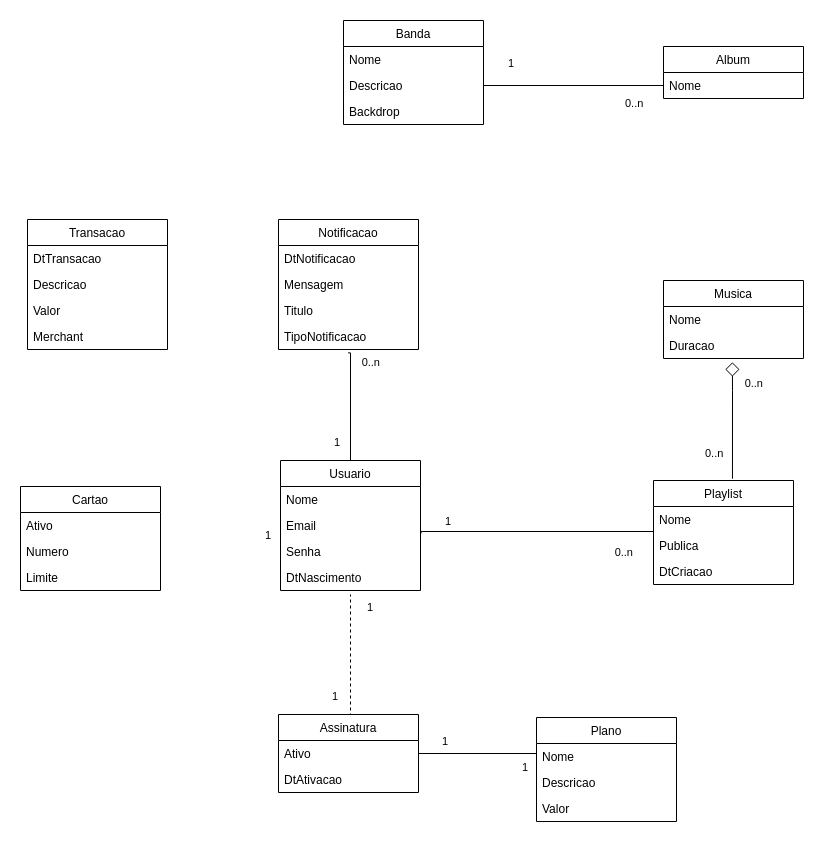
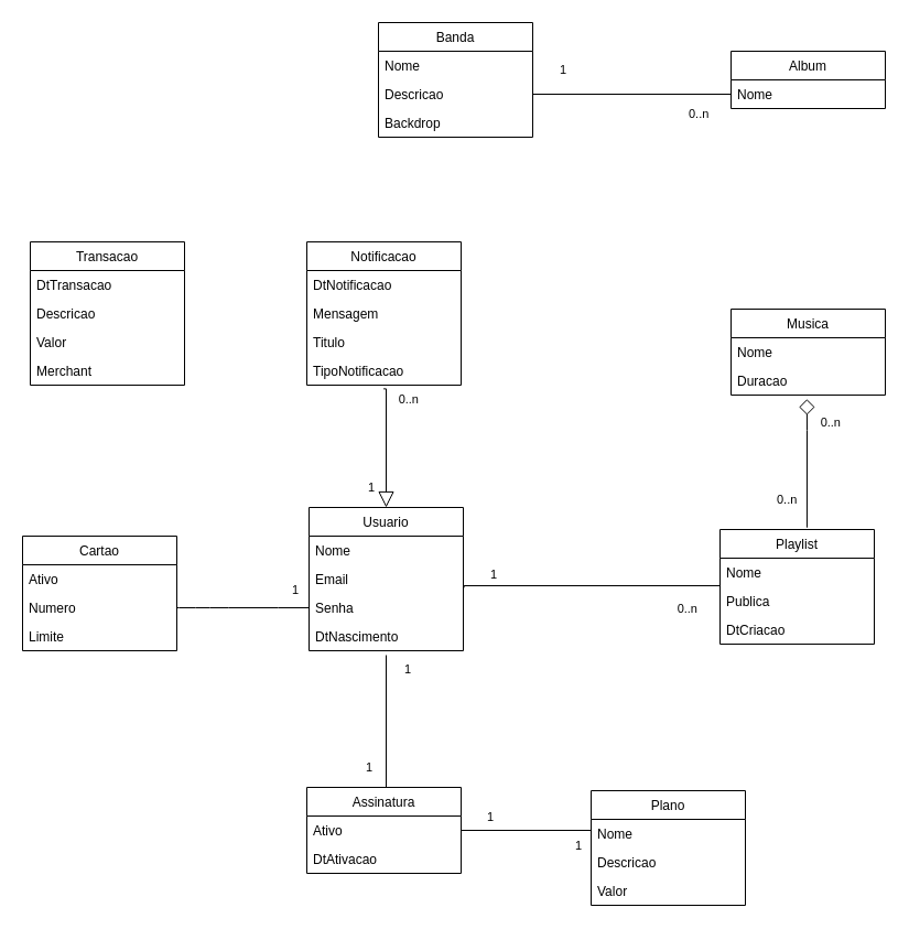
  <mxCell id="0" />
  <mxCell id="1" parent="0" />
  <mxCell id="2" value="Usuario" style="swimlane;fontStyle=0;childLayout=stackLayout;horizontal=1;startSize=26;fillColor=none;horizontalStack=0;resizeParent=1;resizeParentMax=0;resizeLast=0;collapsible=1;marginBottom=0;" parent="1" vertex="1"><mxGeometry x="280" y="460" width="140" height="130" as="geometry" /></mxCell>
  <mxCell id="3" value="Nome&#10;" style="text;strokeColor=none;fillColor=none;align=left;verticalAlign=top;spacingLeft=4;spacingRight=4;overflow=hidden;rotatable=0;points=[[0,0.5],[1,0.5]];portConstraint=eastwest;" parent="2" vertex="1"><mxGeometry y="26" width="140" height="26" as="geometry" /></mxCell>
  <mxCell id="4" value="Email" style="text;strokeColor=none;fillColor=none;align=left;verticalAlign=top;spacingLeft=4;spacingRight=4;overflow=hidden;rotatable=0;points=[[0,0.5],[1,0.5]];portConstraint=eastwest;" parent="2" vertex="1"><mxGeometry y="52" width="140" height="26" as="geometry" /></mxCell>
  <mxCell id="5" value="Senha" style="text;strokeColor=none;fillColor=none;align=left;verticalAlign=top;spacingLeft=4;spacingRight=4;overflow=hidden;rotatable=0;points=[[0,0.5],[1,0.5]];portConstraint=eastwest;" parent="2" vertex="1"><mxGeometry y="78" width="140" height="26" as="geometry" /></mxCell>
  <mxCell id="6" value="DtNascimento" style="text;strokeColor=none;fillColor=none;align=left;verticalAlign=top;spacingLeft=4;spacingRight=4;overflow=hidden;rotatable=0;points=[[0,0.5],[1,0.5]];portConstraint=eastwest;" vertex="1" parent="2"><mxGeometry y="104" width="140" height="26" as="geometry" /></mxCell>
  <mxCell id="7" value="Playlist" style="swimlane;fontStyle=0;childLayout=stackLayout;horizontal=1;startSize=26;fillColor=none;horizontalStack=0;resizeParent=1;resizeParentMax=0;resizeLast=0;collapsible=1;marginBottom=0;" parent="1" vertex="1"><mxGeometry x="653" y="480" width="140" height="104" as="geometry" /></mxCell>
  <mxCell id="8" value="Nome&#10;" style="text;strokeColor=none;fillColor=none;align=left;verticalAlign=top;spacingLeft=4;spacingRight=4;overflow=hidden;rotatable=0;points=[[0,0.5],[1,0.5]];portConstraint=eastwest;" parent="7" vertex="1"><mxGeometry y="26" width="140" height="26" as="geometry" /></mxCell>
  <mxCell id="9" value="Publica" style="text;strokeColor=none;fillColor=none;align=left;verticalAlign=top;spacingLeft=4;spacingRight=4;overflow=hidden;rotatable=0;points=[[0,0.5],[1,0.5]];portConstraint=eastwest;" vertex="1" parent="7"><mxGeometry y="52" width="140" height="26" as="geometry" /></mxCell>
  <mxCell id="10" value="DtCriacao" style="text;strokeColor=none;fillColor=none;align=left;verticalAlign=top;spacingLeft=4;spacingRight=4;overflow=hidden;rotatable=0;points=[[0,0.5],[1,0.5]];portConstraint=eastwest;" vertex="1" parent="7"><mxGeometry y="78" width="140" height="26" as="geometry" /></mxCell>
  <mxCell id="11" value="Banda" style="swimlane;fontStyle=0;childLayout=stackLayout;horizontal=1;startSize=26;fillColor=none;horizontalStack=0;resizeParent=1;resizeParentMax=0;resizeLast=0;collapsible=1;marginBottom=0;" parent="1" vertex="1"><mxGeometry x="343" y="20" width="140" height="104" as="geometry" /></mxCell>
  <mxCell id="12" value="Nome" style="text;strokeColor=none;fillColor=none;align=left;verticalAlign=top;spacingLeft=4;spacingRight=4;overflow=hidden;rotatable=0;points=[[0,0.5],[1,0.5]];portConstraint=eastwest;" parent="11" vertex="1"><mxGeometry y="26" width="140" height="26" as="geometry" /></mxCell>
  <mxCell id="13" value="Descricao" style="text;strokeColor=none;fillColor=none;align=left;verticalAlign=top;spacingLeft=4;spacingRight=4;overflow=hidden;rotatable=0;points=[[0,0.5],[1,0.5]];portConstraint=eastwest;" parent="11" vertex="1"><mxGeometry y="52" width="140" height="26" as="geometry" /></mxCell>
  <mxCell id="14" value="Backdrop" style="text;strokeColor=none;fillColor=none;align=left;verticalAlign=top;spacingLeft=4;spacingRight=4;overflow=hidden;rotatable=0;points=[[0,0.5],[1,0.5]];portConstraint=eastwest;" parent="11" vertex="1"><mxGeometry y="78" width="140" height="26" as="geometry" /></mxCell>
  <mxCell id="15" value="Album" style="swimlane;fontStyle=0;childLayout=stackLayout;horizontal=1;startSize=26;fillColor=none;horizontalStack=0;resizeParent=1;resizeParentMax=0;resizeLast=0;collapsible=1;marginBottom=0;" parent="1" vertex="1"><mxGeometry x="663" y="46" width="140" height="52" as="geometry"><mxRectangle x="470" y="380" width="70" height="30" as="alternateBounds" /></mxGeometry></mxCell>
  <mxCell id="16" value="Nome" style="text;strokeColor=none;fillColor=none;align=left;verticalAlign=top;spacingLeft=4;spacingRight=4;overflow=hidden;rotatable=0;points=[[0,0.5],[1,0.5]];portConstraint=eastwest;" parent="15" vertex="1"><mxGeometry y="26" width="140" height="26" as="geometry" /></mxCell>
  <mxCell id="17" value="Musica" style="swimlane;fontStyle=0;childLayout=stackLayout;horizontal=1;startSize=26;fillColor=none;horizontalStack=0;resizeParent=1;resizeParentMax=0;resizeLast=0;collapsible=1;marginBottom=0;" parent="1" vertex="1"><mxGeometry x="663" y="280" width="140" height="78" as="geometry" /></mxCell>
  <mxCell id="18" value="Nome" style="text;strokeColor=none;fillColor=none;align=left;verticalAlign=top;spacingLeft=4;spacingRight=4;overflow=hidden;rotatable=0;points=[[0,0.5],[1,0.5]];portConstraint=eastwest;" parent="17" vertex="1"><mxGeometry y="26" width="140" height="26" as="geometry" /></mxCell>
  <mxCell id="19" value="Duracao" style="text;strokeColor=none;fillColor=none;align=left;verticalAlign=top;spacingLeft=4;spacingRight=4;overflow=hidden;rotatable=0;points=[[0,0.5],[1,0.5]];portConstraint=eastwest;" parent="17" vertex="1"><mxGeometry y="52" width="140" height="26" as="geometry" /></mxCell>
  <mxCell id="20" value="" style="endArrow=none;html=1;endSize=12;startArrow=none;startSize=14;startFill=0;edgeStyle=orthogonalEdgeStyle;rounded=0;exitX=0;exitY=0.5;exitDx=0;exitDy=0;endFill=0;entryX=1.004;entryY=0.802;entryDx=0;entryDy=0;entryPerimeter=0;" parent="1" edge="1" target="4"><mxGeometry relative="1" as="geometry"><mxPoint x="653" y="535.5" as="sourcePoint" /><mxPoint x="470" y="534" as="targetPoint" /><Array as="points"><mxPoint x="653" y="531" /><mxPoint x="421" y="531" /></Array></mxGeometry></mxCell>
  <mxCell id="21" value="1" style="edgeLabel;resizable=0;html=1;align=right;verticalAlign=top;" parent="20" connectable="0" vertex="1"><mxGeometry x="1" relative="1" as="geometry"><mxPoint x="30" y="-25" as="offset" /></mxGeometry></mxCell>
  <mxCell id="22" value="" style="endArrow=none;html=1;endSize=12;startArrow=none;startSize=14;startFill=0;edgeStyle=orthogonalEdgeStyle;rounded=0;endFill=0;entryX=1;entryY=0.5;entryDx=0;entryDy=0;exitX=0;exitY=0.5;exitDx=0;exitDy=0;" parent="1" source="16" target="13" edge="1"><mxGeometry relative="1" as="geometry"><mxPoint x="583" y="72" as="sourcePoint" /><mxPoint x="393" y="-32" as="targetPoint" /><Array as="points" /></mxGeometry></mxCell>
  <mxCell id="23" value="0..n" style="edgeLabel;resizable=0;html=1;align=left;verticalAlign=top;" parent="22" connectable="0" vertex="1"><mxGeometry x="-1" relative="1" as="geometry"><mxPoint x="-40" y="5" as="offset" /></mxGeometry></mxCell>
  <mxCell id="24" value="1" style="edgeLabel;resizable=0;html=1;align=right;verticalAlign=top;" parent="22" connectable="0" vertex="1"><mxGeometry x="1" relative="1" as="geometry"><mxPoint x="31" y="-35" as="offset" /></mxGeometry></mxCell>
  <mxCell id="25" value="" style="endArrow=diamond;html=1;endSize=12;startArrow=none;startSize=14;startFill=0;edgeStyle=orthogonalEdgeStyle;rounded=0;endFill=0;entryX=0.492;entryY=1.143;entryDx=0;entryDy=0;entryPerimeter=0;exitX=0.564;exitY=-0.017;exitDx=0;exitDy=0;exitPerimeter=0;" parent="1" target="19" edge="1" source="7"><mxGeometry relative="1" as="geometry"><mxPoint x="703" y="440" as="sourcePoint" /><mxPoint x="593" y="260" as="targetPoint" /><Array as="points"><mxPoint x="732" y="390" /><mxPoint x="732" y="390" /></Array></mxGeometry></mxCell>
  <mxCell id="26" value="0..n" style="edgeLabel;resizable=0;html=1;align=left;verticalAlign=top;" parent="25" connectable="0" vertex="1"><mxGeometry x="-1" relative="1" as="geometry"><mxPoint x="-29" y="-38" as="offset" /></mxGeometry></mxCell>
  <mxCell id="27" value="0..n" style="edgeLabel;resizable=0;html=1;align=right;verticalAlign=top;" parent="25" connectable="0" vertex="1"><mxGeometry x="1" relative="1" as="geometry"><mxPoint x="31" y="9" as="offset" /></mxGeometry></mxCell>
  <mxCell id="28" value="0..n" style="edgeLabel;resizable=0;html=1;align=right;verticalAlign=top;" parent="1" connectable="0" vertex="1"><mxGeometry x="633" y="538.998" as="geometry" /></mxCell>
  <mxCell id="29" style="edgeStyle=none;curved=1;rounded=0;orthogonalLoop=1;jettySize=auto;html=1;exitX=0.5;exitY=0;exitDx=0;exitDy=0;fontSize=12;startSize=8;endSize=8;" edge="1" parent="1" source="2" target="2"><mxGeometry relative="1" as="geometry" /></mxCell>
  <mxCell id="30" value="Cartao" style="swimlane;fontStyle=0;childLayout=stackLayout;horizontal=1;startSize=26;fillColor=none;horizontalStack=0;resizeParent=1;resizeParentMax=0;resizeLast=0;collapsible=1;marginBottom=0;" vertex="1" parent="1"><mxGeometry x="20" y="486" width="140" height="104" as="geometry" /></mxCell>
  <mxCell id="31" value="Ativo" style="text;strokeColor=none;fillColor=none;align=left;verticalAlign=top;spacingLeft=4;spacingRight=4;overflow=hidden;rotatable=0;points=[[0,0.5],[1,0.5]];portConstraint=eastwest;" vertex="1" parent="30"><mxGeometry y="26" width="140" height="26" as="geometry" /></mxCell>
  <mxCell id="32" value="Numero" style="text;strokeColor=none;fillColor=none;align=left;verticalAlign=top;spacingLeft=4;spacingRight=4;overflow=hidden;rotatable=0;points=[[0,0.5],[1,0.5]];portConstraint=eastwest;" vertex="1" parent="30"><mxGeometry y="52" width="140" height="26" as="geometry" /></mxCell>
  <mxCell id="33" value="Limite" style="text;strokeColor=none;fillColor=none;align=left;verticalAlign=top;spacingLeft=4;spacingRight=4;overflow=hidden;rotatable=0;points=[[0,0.5],[1,0.5]];portConstraint=eastwest;" vertex="1" parent="30"><mxGeometry y="78" width="140" height="26" as="geometry" /></mxCell>
  <mxCell id="34" value="Assinatura" style="swimlane;fontStyle=0;childLayout=stackLayout;horizontal=1;startSize=26;fillColor=none;horizontalStack=0;resizeParent=1;resizeParentMax=0;resizeLast=0;collapsible=1;marginBottom=0;" vertex="1" parent="1"><mxGeometry x="278" y="714" width="140" height="78" as="geometry" /></mxCell>
  <mxCell id="35" value="Ativo" style="text;strokeColor=none;fillColor=none;align=left;verticalAlign=top;spacingLeft=4;spacingRight=4;overflow=hidden;rotatable=0;points=[[0,0.5],[1,0.5]];portConstraint=eastwest;" vertex="1" parent="34"><mxGeometry y="26" width="140" height="26" as="geometry" /></mxCell>
  <mxCell id="36" value="DtAtivacao" style="text;strokeColor=none;fillColor=none;align=left;verticalAlign=top;spacingLeft=4;spacingRight=4;overflow=hidden;rotatable=0;points=[[0,0.5],[1,0.5]];portConstraint=eastwest;" vertex="1" parent="34"><mxGeometry y="52" width="140" height="26" as="geometry" /></mxCell>
  <mxCell id="37" value="Notificacao" style="swimlane;fontStyle=0;childLayout=stackLayout;horizontal=1;startSize=26;fillColor=none;horizontalStack=0;resizeParent=1;resizeParentMax=0;resizeLast=0;collapsible=1;marginBottom=0;" vertex="1" parent="1"><mxGeometry x="278" y="219" width="140" height="130" as="geometry" /></mxCell>
  <mxCell id="38" value="DtNotificacao" style="text;strokeColor=none;fillColor=none;align=left;verticalAlign=top;spacingLeft=4;spacingRight=4;overflow=hidden;rotatable=0;points=[[0,0.5],[1,0.5]];portConstraint=eastwest;" vertex="1" parent="37"><mxGeometry y="26" width="140" height="26" as="geometry" /></mxCell>
  <mxCell id="39" value="Mensagem" style="text;strokeColor=none;fillColor=none;align=left;verticalAlign=top;spacingLeft=4;spacingRight=4;overflow=hidden;rotatable=0;points=[[0,0.5],[1,0.5]];portConstraint=eastwest;" vertex="1" parent="37"><mxGeometry y="52" width="140" height="26" as="geometry" /></mxCell>
  <mxCell id="40" value="Titulo" style="text;strokeColor=none;fillColor=none;align=left;verticalAlign=top;spacingLeft=4;spacingRight=4;overflow=hidden;rotatable=0;points=[[0,0.5],[1,0.5]];portConstraint=eastwest;" vertex="1" parent="37"><mxGeometry y="78" width="140" height="26" as="geometry" /></mxCell>
  <mxCell id="41" value="TipoNotificacao" style="text;strokeColor=none;fillColor=none;align=left;verticalAlign=top;spacingLeft=4;spacingRight=4;overflow=hidden;rotatable=0;points=[[0,0.5],[1,0.5]];portConstraint=eastwest;" vertex="1" parent="37"><mxGeometry y="104" width="140" height="26" as="geometry" /></mxCell>
- <mxCell id="42" value="" style="endArrow=none;html=1;endSize=12;startArrow=none;startSize=14;startFill=0;edgeStyle=orthogonalEdgeStyle;rounded=0;entryX=0.5;entryY=0;entryDx=0;entryDy=0;endFill=0;exitX=0.497;exitY=1.129;exitDx=0;exitDy=0;exitPerimeter=0;" edge="1" parent="1" source="41" target="2"><mxGeometry relative="1" as="geometry"><mxPoint x="350" y="369" as="sourcePoint" /><mxPoint x="-10" y="376" as="targetPoint" /><Array as="points"><mxPoint x="350" y="352" /></Array></mxGeometry></mxCell>
+ <mxCell id="42" value="" style="endArrow=block;html=1;endSize=12;startArrow=none;startSize=14;startFill=0;edgeStyle=orthogonalEdgeStyle;rounded=0;entryX=0.5;entryY=0;entryDx=0;entryDy=0;endFill=0;exitX=0.497;exitY=1.129;exitDx=0;exitDy=0;exitPerimeter=0;" edge="1" parent="1" source="41" target="2"><mxGeometry relative="1" as="geometry"><mxPoint x="350" y="369" as="sourcePoint" /><mxPoint x="-10" y="376" as="targetPoint" /><Array as="points"><mxPoint x="350" y="352" /></Array></mxGeometry></mxCell>
  <mxCell id="43" value="1" style="edgeLabel;resizable=0;html=1;align=right;verticalAlign=top;" connectable="0" vertex="1" parent="42"><mxGeometry x="1" relative="1" as="geometry"><mxPoint x="-10" y="-31" as="offset" /></mxGeometry></mxCell>
  <mxCell id="44" value="1" style="edgeLabel;resizable=0;html=1;align=right;verticalAlign=top;" connectable="0" vertex="1" parent="42"><mxGeometry x="1" relative="1" as="geometry"><mxPoint x="-79" y="62" as="offset" /></mxGeometry></mxCell>
  <mxCell id="45" value="0..n" style="edgeLabel;resizable=0;html=1;align=right;verticalAlign=top;" connectable="0" vertex="1" parent="1"><mxGeometry x="380" y="348.998" as="geometry" /></mxCell>
  <mxCell id="46" value="Plano" style="swimlane;fontStyle=0;childLayout=stackLayout;horizontal=1;startSize=26;fillColor=none;horizontalStack=0;resizeParent=1;resizeParentMax=0;resizeLast=0;collapsible=1;marginBottom=0;" vertex="1" parent="1"><mxGeometry x="536" y="717" width="140" height="104" as="geometry" /></mxCell>
  <mxCell id="47" value="Nome" style="text;strokeColor=none;fillColor=none;align=left;verticalAlign=top;spacingLeft=4;spacingRight=4;overflow=hidden;rotatable=0;points=[[0,0.5],[1,0.5]];portConstraint=eastwest;" vertex="1" parent="46"><mxGeometry y="26" width="140" height="26" as="geometry" /></mxCell>
  <mxCell id="48" value="Descricao" style="text;strokeColor=none;fillColor=none;align=left;verticalAlign=top;spacingLeft=4;spacingRight=4;overflow=hidden;rotatable=0;points=[[0,0.5],[1,0.5]];portConstraint=eastwest;" vertex="1" parent="46"><mxGeometry y="52" width="140" height="26" as="geometry" /></mxCell>
  <mxCell id="49" value="Valor" style="text;strokeColor=none;fillColor=none;align=left;verticalAlign=top;spacingLeft=4;spacingRight=4;overflow=hidden;rotatable=0;points=[[0,0.5],[1,0.5]];portConstraint=eastwest;" vertex="1" parent="46"><mxGeometry y="78" width="140" height="26" as="geometry" /></mxCell>
- <mxCell id="50" value="" style="endArrow=none;html=1;endSize=12;startArrow=none;startSize=14;startFill=0;edgeStyle=orthogonalEdgeStyle;rounded=0;exitX=0.5;exitY=0;exitDx=0;exitDy=0;endFill=0;entryX=0.5;entryY=1.154;entryDx=0;entryDy=0;entryPerimeter=0;dashed=1;" edge="1" parent="1" source="34" target="6"><mxGeometry relative="1" as="geometry"><mxPoint x="580" y="646.5" as="sourcePoint" /><mxPoint x="348" y="644" as="targetPoint" /><Array as="points"><mxPoint x="350" y="714" /></Array></mxGeometry></mxCell>
+ <mxCell id="50" value="" style="endArrow=none;html=1;endSize=12;startArrow=none;startSize=14;startFill=0;edgeStyle=orthogonalEdgeStyle;rounded=0;exitX=0.5;exitY=0;exitDx=0;exitDy=0;endFill=0;entryX=0.5;entryY=1.154;entryDx=0;entryDy=0;entryPerimeter=0;" edge="1" parent="1" source="34" target="6"><mxGeometry relative="1" as="geometry"><mxPoint x="580" y="646.5" as="sourcePoint" /><mxPoint x="348" y="644" as="targetPoint" /><Array as="points"><mxPoint x="350" y="714" /></Array></mxGeometry></mxCell>
  <mxCell id="51" value="1" style="edgeLabel;resizable=0;html=1;align=right;verticalAlign=top;" connectable="0" vertex="1" parent="50"><mxGeometry x="1" relative="1" as="geometry"><mxPoint x="23" as="offset" /></mxGeometry></mxCell>
  <mxCell id="52" value="1" style="edgeLabel;resizable=0;html=1;align=right;verticalAlign=top;" connectable="0" vertex="1" parent="50"><mxGeometry x="1" relative="1" as="geometry"><mxPoint x="-12" y="89" as="offset" /></mxGeometry></mxCell>
  <mxCell id="53" value="" style="endArrow=none;html=1;endSize=12;startArrow=none;startSize=14;startFill=0;edgeStyle=orthogonalEdgeStyle;rounded=0;endFill=0;entryX=1;entryY=0.5;entryDx=0;entryDy=0;exitX=0;exitY=0.5;exitDx=0;exitDy=0;" edge="1" parent="1" source="47" target="35"><mxGeometry relative="1" as="geometry"><mxPoint x="528" y="764" as="sourcePoint" /><mxPoint x="438" y="754" as="targetPoint" /><Array as="points"><mxPoint x="536" y="753" /></Array></mxGeometry></mxCell>
  <mxCell id="54" value="1" style="edgeLabel;resizable=0;html=1;align=right;verticalAlign=top;" connectable="0" vertex="1" parent="53"><mxGeometry x="1" relative="1" as="geometry"><mxPoint x="30" y="-25" as="offset" /></mxGeometry></mxCell>
  <mxCell id="55" value="1" style="edgeLabel;resizable=0;html=1;align=right;verticalAlign=top;" connectable="0" vertex="1" parent="53"><mxGeometry x="1" relative="1" as="geometry"><mxPoint x="110" y="1" as="offset" /></mxGeometry></mxCell>
  <mxCell id="56" value="Transacao" style="swimlane;fontStyle=0;childLayout=stackLayout;horizontal=1;startSize=26;fillColor=none;horizontalStack=0;resizeParent=1;resizeParentMax=0;resizeLast=0;collapsible=1;marginBottom=0;" vertex="1" parent="1"><mxGeometry x="27" y="219" width="140" height="130" as="geometry" /></mxCell>
  <mxCell id="57" value="DtTransacao" style="text;strokeColor=none;fillColor=none;align=left;verticalAlign=top;spacingLeft=4;spacingRight=4;overflow=hidden;rotatable=0;points=[[0,0.5],[1,0.5]];portConstraint=eastwest;" vertex="1" parent="56"><mxGeometry y="26" width="140" height="26" as="geometry" /></mxCell>
  <mxCell id="58" value="Descricao" style="text;strokeColor=none;fillColor=none;align=left;verticalAlign=top;spacingLeft=4;spacingRight=4;overflow=hidden;rotatable=0;points=[[0,0.5],[1,0.5]];portConstraint=eastwest;" vertex="1" parent="56"><mxGeometry y="52" width="140" height="26" as="geometry" /></mxCell>
  <mxCell id="59" value="Valor" style="text;strokeColor=none;fillColor=none;align=left;verticalAlign=top;spacingLeft=4;spacingRight=4;overflow=hidden;rotatable=0;points=[[0,0.5],[1,0.5]];portConstraint=eastwest;" vertex="1" parent="56"><mxGeometry y="78" width="140" height="26" as="geometry" /></mxCell>
  <mxCell id="60" value="Merchant" style="text;strokeColor=none;fillColor=none;align=left;verticalAlign=top;spacingLeft=4;spacingRight=4;overflow=hidden;rotatable=0;points=[[0,0.5],[1,0.5]];portConstraint=eastwest;" vertex="1" parent="56"><mxGeometry y="104" width="140" height="26" as="geometry" /></mxCell>
+ <mxCell id="61" value="" style="endArrow=none;html=1;rounded=0;fontSize=12;startSize=8;endSize=8;curved=1;exitX=1;exitY=0.5;exitDx=0;exitDy=0;entryX=0;entryY=0.5;entryDx=0;entryDy=0;" edge="1" parent="1" source="32" target="5"><mxGeometry width="50" height="50" relative="1" as="geometry"><mxPoint x="325" y="604" as="sourcePoint" /><mxPoint x="375" y="554" as="targetPoint" /></mxGeometry></mxCell>
